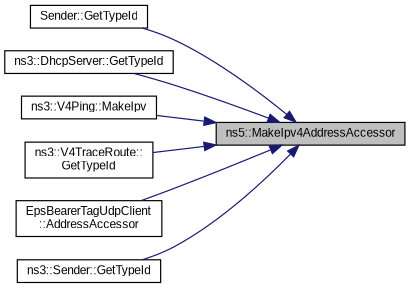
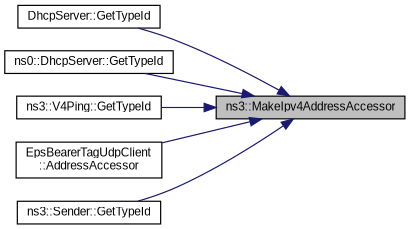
  digraph {
    fontname="Liberation Sans"
    rankdir=RL
    node [color=black fillcolor=white fontname="Liberation Sans" fontsize=10 shape=record style=filled]
    edge [color=midnightblue dir=back fontname="Liberation Sans" fontsize=10 labelfontname=Helvetica labelfontsize=10 style=solid]
-   n1 [fillcolor=grey75 fontcolor=black height=0.2 label="ns5::MakeIpv4AddressAccessor" width=0.4]
-   n2 [height=0.2 label="Sender::GetTypeId" width=0.4]
-   n3 [height=0.2 label="ns3::DhcpServer::GetTypeId" width=0.4]
-   n4 [height=0.2 label="ns3::V4Ping::MakeIpv" width=0.4]
-   n5 [height=0.2 label="ns3::V4TraceRoute::\lGetTypeId" width=0.4]
+   n1 [fillcolor=grey75 fontcolor=black height=0.2 label="ns3::MakeIpv4AddressAccessor" width=0.4]
+   n2 [height=0.2 label="DhcpServer::GetTypeId" width=0.4]
+   n3 [height=0.2 label="ns0::DhcpServer::GetTypeId" width=0.4]
+   n4 [height=0.2 label="ns3::V4Ping::GetTypeId" width=0.4]
    n6 [height=0.2 label="EpsBearerTagUdpClient\l::AddressAccessor" width=0.4]
    n7 [height=0.2 label="ns3::Sender::GetTypeId" width=0.4]
    n1 -> n2
    n1 -> n3
    n1 -> n4
-   n1 -> n5
    n1 -> n6
    n1 -> n7
  }
